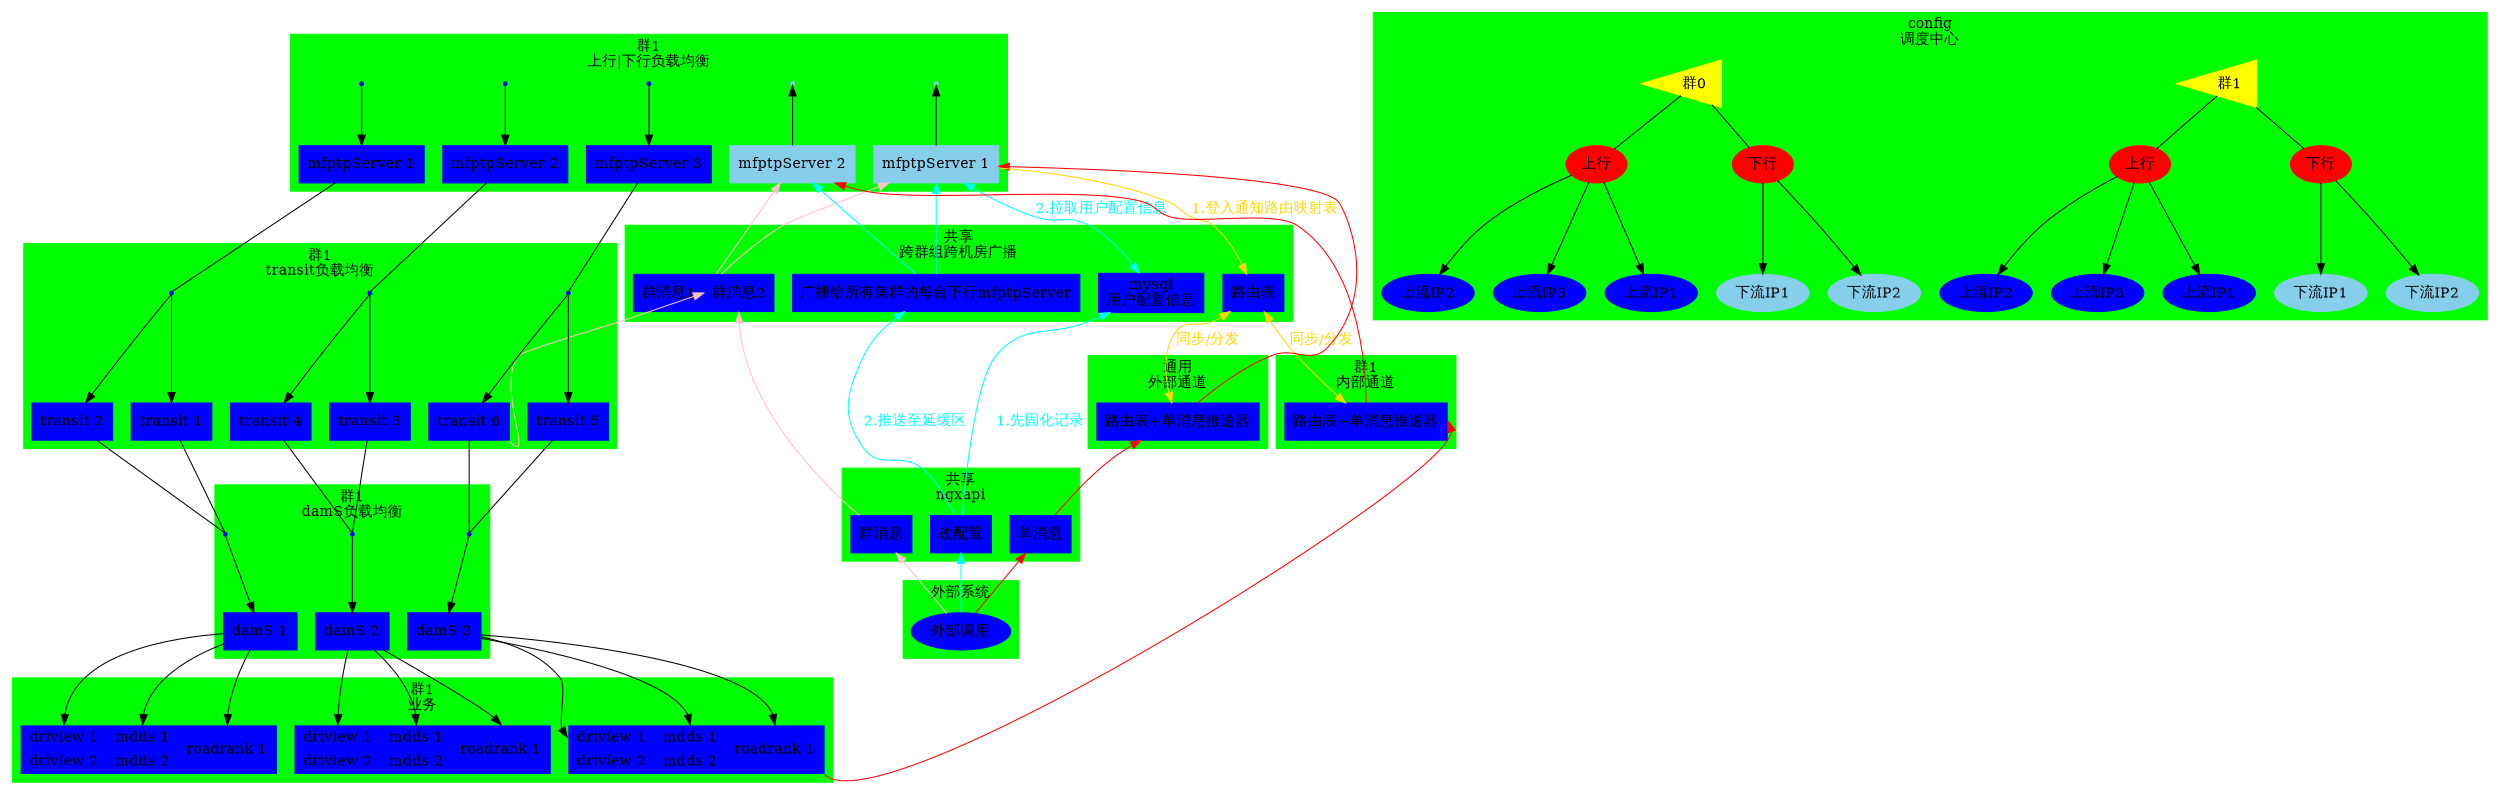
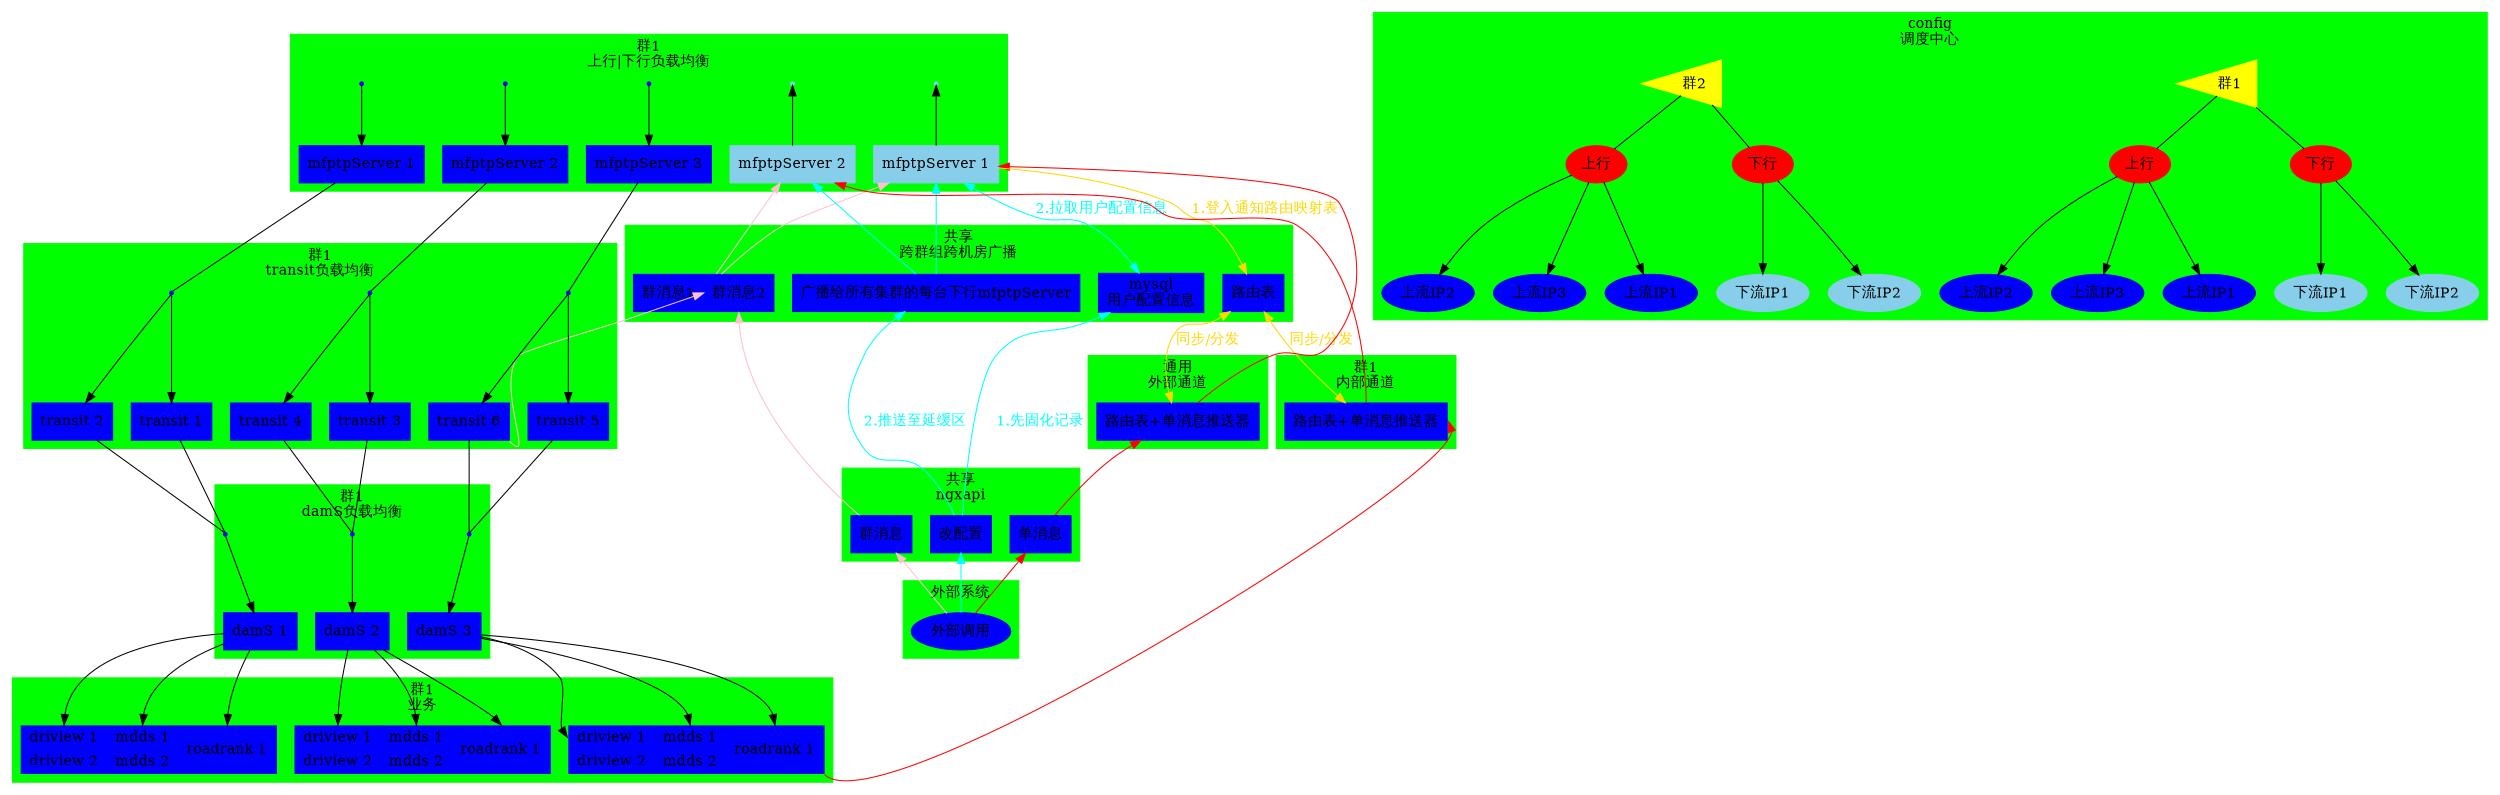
  digraph {
    compound=true
    rankdir=TB
    node [color=blue style=filled shape=box]
    n1 [label="外部调用" shape=""]
    n2 [label="路由表+单消息推送器"]
    n3 [label="路由表+单消息推送器"]
    n4 [label="单消息"]
    n5 [label="群消息"]
    n6 [label="改配置"]
    n7 [label="<g1> 群消息 1|<g2> 群消息 2" shape=record]
    n8 [label="广播给所有集群的每台下行mfptpServer" shape=record]
    n9 [label="mysql\n用户配置信息" shape=record]
    n10 [label="路由表" shape=record]
    p_u1_1 [shape=point]
    n12 [label="mfptpServer 1"]
    p_u1_2 [shape=point]
    n14 [label="mfptpServer 2"]
    p_u1_3 [shape=point]
    n16 [label="mfptpServer 3"]
    p_d1_1 [color=skyblue shape=point]
    n18 [color=skyblue label="mfptpServer 1"]
    p_d1_2 [color=skyblue shape=point]
    n20 [color=skyblue label="mfptpServer 2"]
    p_transit_1 [shape=point]
    p_transit_2 [shape=point]
    p_transit_3 [shape=point]
    n24 [label="transit 1"]
    n25 [label="transit 2"]
    n26 [label="transit 3"]
    n27 [label="transit 4"]
    n28 [label="transit 5"]
    n29 [label="transit 6"]
    p_dams_1 [shape=point]
    p_dams_2 [shape=point]
    p_dams_3 [shape=point]
    n33 [label="damS 1"]
    n34 [label="damS 2"]
    n35 [label="damS 3"]
    n36 [label="{<d1> driview 1|<d2> driview 2}|{<m1> mdds 1|<m2> mdds 2}|{<r1> roadrank 1}" shape=record]
    n37 [label="{<d1> driview 1|<d2> driview 2}|{<m1> mdds 1|<m2> mdds 2}|{<r1> roadrank 1}" shape=record]
    n38 [label="{<d1> driview 1|<d2> driview 2}|{<m1> mdds 1|<m2> mdds 2}|{<r1> roadrank 1}" shape=record]
    n39 [color=yellow label="群1" orientation=90 shape=polygon sides=3]
    n40 [color=red label="上行" shape=""]
    n41 [color=red label="下行" shape=""]
    n42 [label="上流IP1" shape=""]
    n43 [label="上流IP2" shape=""]
    n44 [label="上流IP3" shape=""]
    n45 [color=skyblue label="下流IP1" shape=""]
    n46 [color=skyblue label="下流IP2" shape=""]
-   n47 [color=yellow label="群0" orientation=90 shape=polygon sides=3]
+   n47 [color=yellow label="群2" orientation=90 shape=polygon sides=3]
    n48 [color=red label="上行" shape=""]
    n49 [color=red label="下行" shape=""]
    n50 [label="上流IP1" shape=""]
    n51 [label="上流IP2" shape=""]
    n52 [label="上流IP3" shape=""]
    n53 [color=skyblue label="下流IP1" shape=""]
    n54 [color=skyblue label="下流IP2" shape=""]
    subgraph cluster_1 {
      color=green
      label="外部系统"
      style=filled
      n1
    }
    subgraph cluster_2 {
      color=green
      label="群1\n内部通道"
      style=filled
      n2
    }
    subgraph cluster_3 {
      color=green
      label="通用\n外部通道"
      style=filled
      n3
    }
    subgraph cluster_4 {
      color=green
      label="共享\nngxapi"
      style=filled
      n4
      n5
      n6
    }
    subgraph cluster_5 {
      color=green
      label="共享\n跨群组跨机房广播"
      style=filled
      n7
      n8
      n9
      n10
    }
    subgraph cluster_6 {
      color=green
      label="群1\n上行|下行负载均衡"
      style=filled
      p_u1_1
      n12
      p_u1_2
      n14
      p_u1_3
      n16
      p_d1_1
      n18
      p_d1_2
      n20
    }
    subgraph cluster_7 {
      color=green
      label="群1\ntransit负载均衡"
      style=filled
      p_transit_1
      p_transit_2
      p_transit_3
      n24
      n25
      n26
      n27
      n28
      n29
    }
    subgraph cluster_8 {
      color=green
      label="群1\ndamS负载均衡"
      style=filled
      p_dams_1
      p_dams_2
      p_dams_3
      n33
      n34
      n35
    }
    subgraph cluster_9 {
      color=green
      label="群1\n业务"
      style=filled
      n36
      n37
      n38
    }
    subgraph cluster_10 {
      color=green
      label="config\n调度中心"
      style=filled
      n39
      n40
      n41
      n42
      n43
      n44
      n45
      n46
      n47
      n48
      n49
      n50
      n51
      n52
      n53
      n54
    }
    n2 -> n38 [color=red dir=back headport=se tailport=e]
    n3 -> n4 [color=red dir=back]
    n4 -> n1 [color=red dir=back]
    n5 -> n1 [color=pink dir=back]
    n6 -> n1 [color=cyan dir=back]
    n7 -> n5 [color=pink dir=back tailport=g2]
    n7 -> n29 [color=pink dir=back headport=se tailport="g1:e"]
    n8 -> n6 [color=cyan dir=back fontcolor=cyan label="2.推送至延缓区"]
    n9 -> n6 [color=cyan dir=back fontcolor=cyan label="1.先固化记录"]
    n10 -> n2 [color=gold dir=both fontcolor=gold label="同步/分发"]
    n10 -> n3 [color=gold dir=both fontcolor=gold label="同步/分发"]
    p_u1_1 -> n12
    n12 -> p_transit_1 [dir=none]
    p_u1_2 -> n14
    n14 -> p_transit_2 [dir=none]
    p_u1_3 -> n16
    n16 -> p_transit_3 [dir=none]
    p_d1_1 -> n18 [dir=back]
    n18 -> n3 [color=red dir=back]
    n18 -> n7 [color=pink dir=back]
    n18 -> n8 [color=cyan dir=back]
    n18 -> n9 [color=cyan dir=both fontcolor=cyan label="2.拉取用户配置信息"]
    n18 -> n10 [color=gold fontcolor=gold label="1.登入通知路由映射表"]
    p_d1_2 -> n20 [dir=back]
    n20 -> n2 [color=red dir=back]
    n20 -> n7 [color=pink dir=back]
    n20 -> n8 [color=cyan dir=back]
    p_transit_1 -> n24
    p_transit_1 -> n25
    p_transit_2 -> n26
    p_transit_2 -> n27
    p_transit_3 -> n28
    p_transit_3 -> n29
    n24 -> p_dams_1 [dir=none]
    n25 -> p_dams_1 [dir=none]
    n26 -> p_dams_2 [dir=none]
    n27 -> p_dams_2 [dir=none]
    n28 -> p_dams_3 [dir=none]
    n29 -> p_dams_3 [dir=none]
    p_dams_1 -> n33
    p_dams_2 -> n34
    p_dams_3 -> n35
    n33 -> n36 [headport=d1]
    n33 -> n36 [headport=m1]
    n33 -> n36 [headport=r1]
    n34 -> n37 [headport=d1]
    n34 -> n37 [headport=m1]
    n34 -> n37 [headport=r1]
    n35 -> n38 [headport=d1]
    n35 -> n38 [headport=m1]
    n35 -> n38 [headport=r1]
    n39 -> n40 [dir=none]
    n39 -> n41 [dir=none]
    n40 -> n42
    n40 -> n43
    n40 -> n44
    n41 -> n45
    n41 -> n46
    n47 -> n48 [dir=none]
    n47 -> n49 [dir=none]
    n48 -> n50
    n48 -> n51
    n48 -> n52
    n49 -> n53
    n49 -> n54
  }
